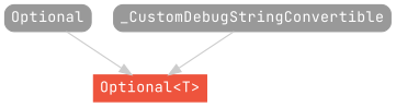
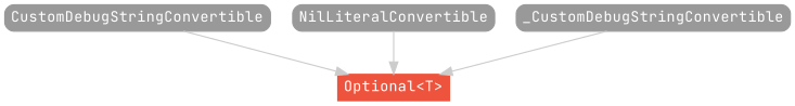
  strict digraph {
    fontname="JetBrains Mono"
    node [color="#999999" fillcolor="#999999" fontcolor=white fontname="JetBrains Mono" fontsize=12 margin="0.07,0.05" shape=box style="filled,rounded"]
    edge [color="#cccccc" fontname="JetBrains Mono"]
    "Optional<T>" [color="#ee543d" fillcolor="#ee543d" height=0.3 style=filled]
-   CustomDebugStringConvertible [height=0.3 label=Optional]
+   CustomDebugStringConvertible [height=0.3]
+   NilLiteralConvertible [height=0.3]
    n4 [height=0.3 label=_CustomDebugStringConvertible]
    subgraph sub_1 {
      rank=max
      "Optional<T>"
    }
    CustomDebugStringConvertible -> "Optional<T>"
+   NilLiteralConvertible -> "Optional<T>"
    n4 -> "Optional<T>"
  }
